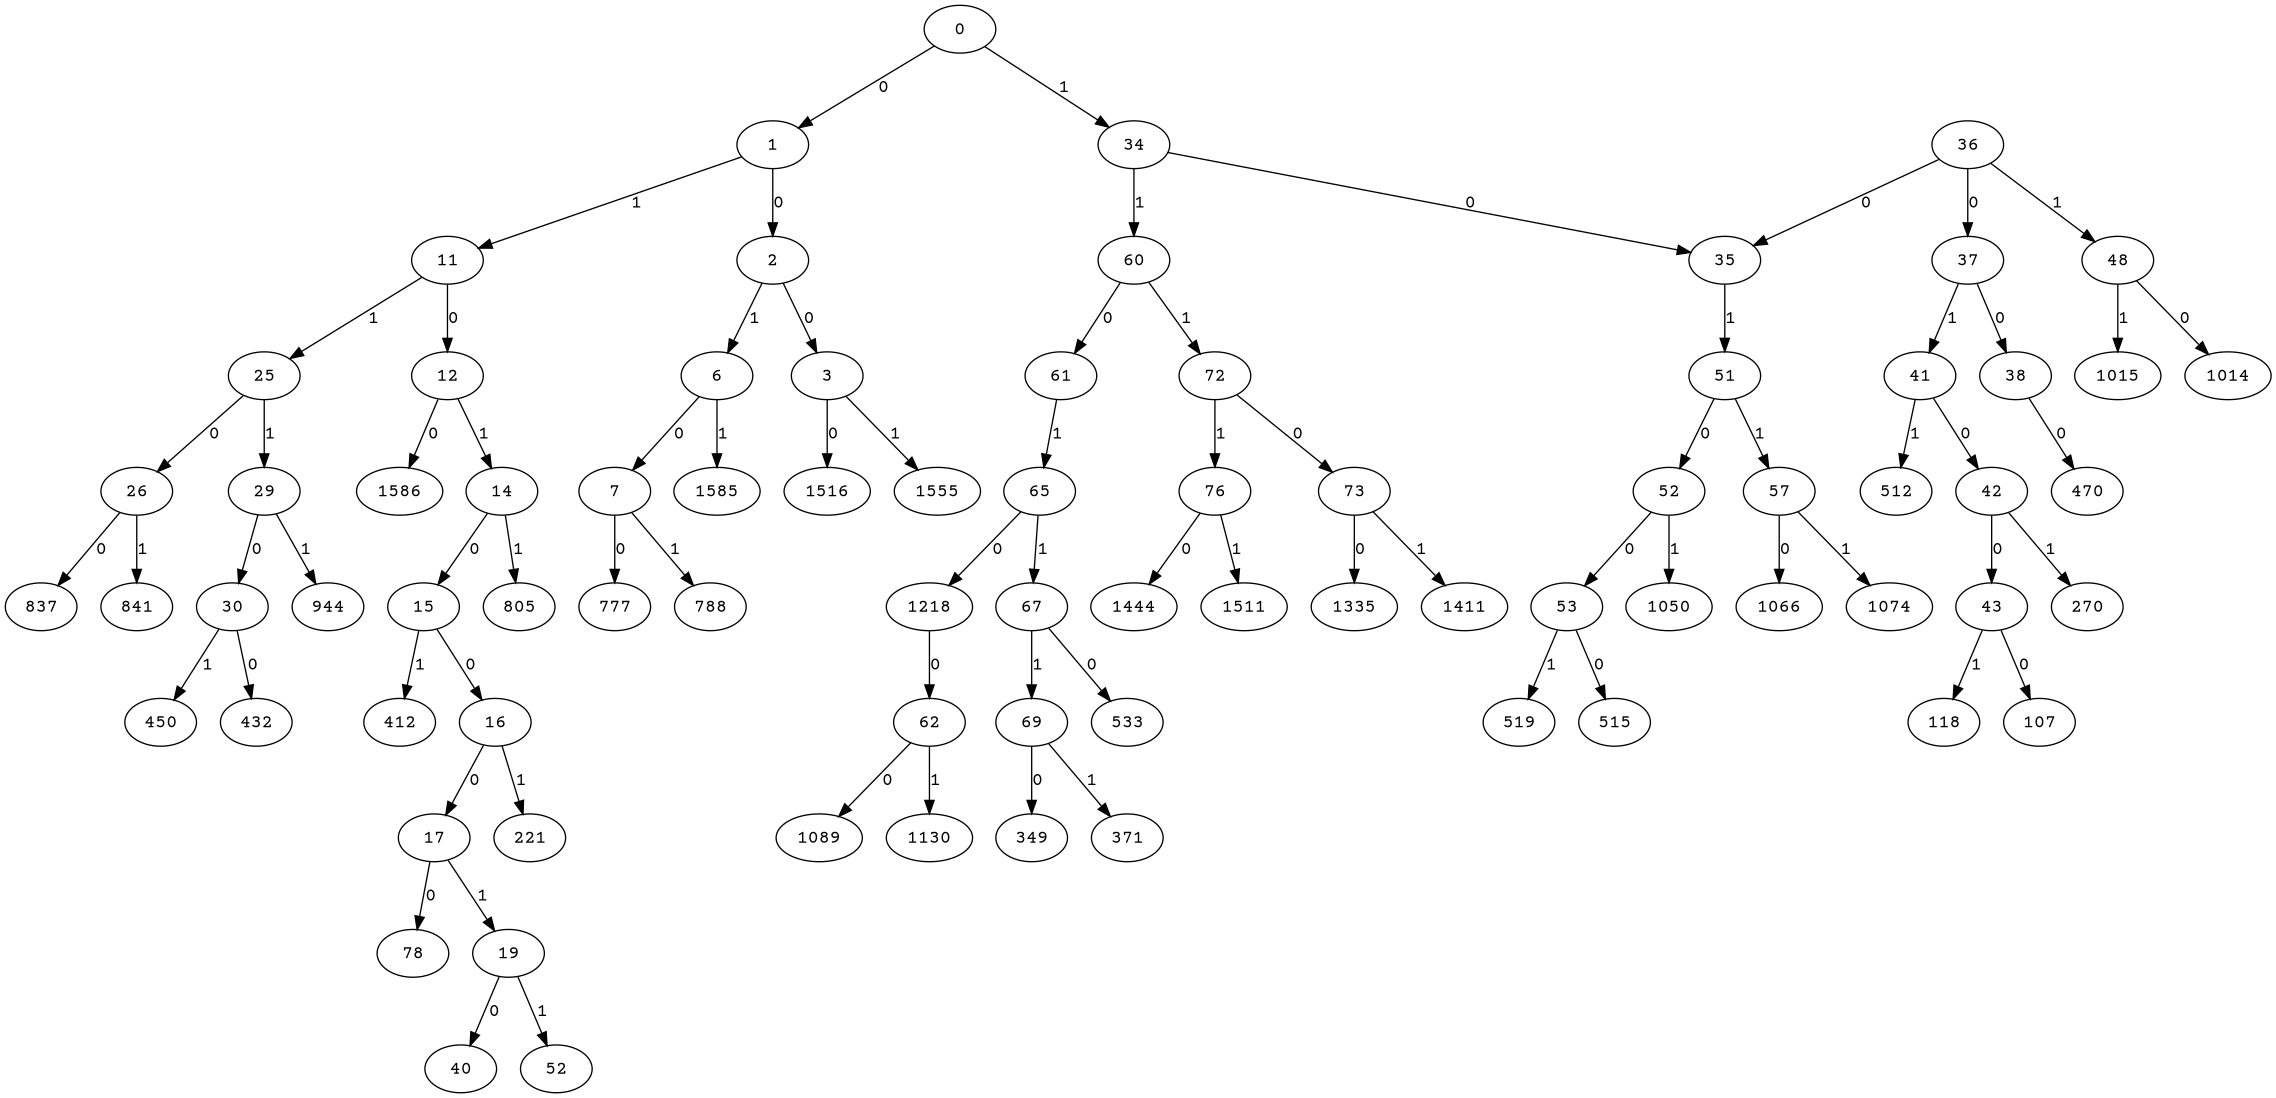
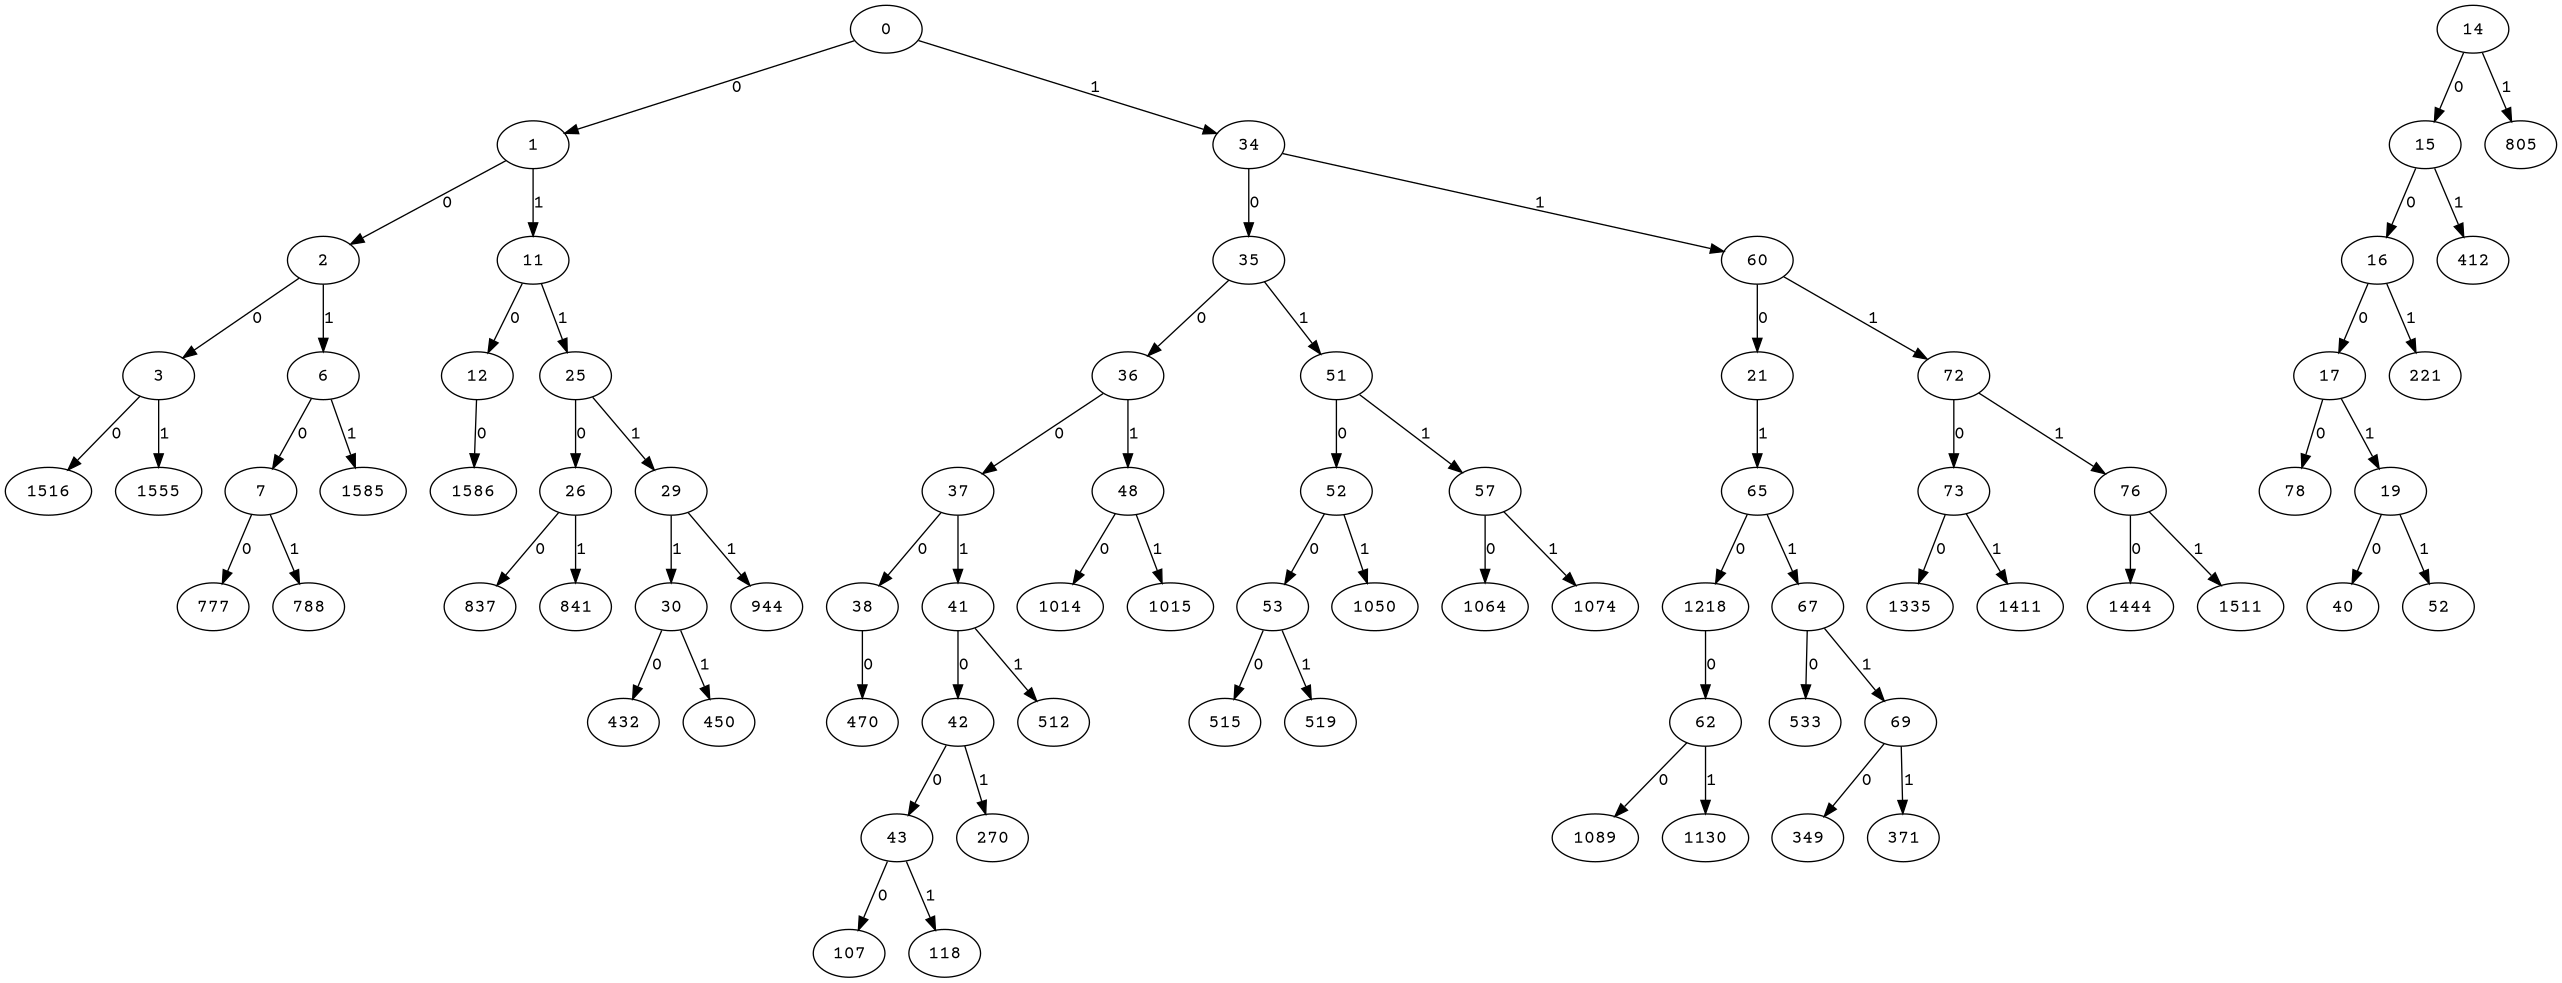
  digraph {
    fontname="Courier Prime"
    node [fontname="Courier Prime"]
    edge [fontname="Courier Prime"]
    0
    1
    34
    2
    11
    35
    60
    3
    6
    12
    25
    n12 [label=1516]
    n13 [label=1555]
    7
    n15 [label=1585]
    n16 [label=777]
    n17 [label=788]
    n18 [label=1586]
    14
    26
    29
    15
    n23 [label=805]
    16
    n25 [label=412]
    17
    n27 [label=221]
    n28 [label=78]
    19
    n30 [label=40]
    n31 [label=52]
    n32 [label=837]
    n33 [label=841]
    30
    n35 [label=944]
    n36 [label=432]
    n37 [label=450]
    36
    51
-   61
+   61 [label=21]
    72
    37
    48
    52
    57
    38
    41
    n48 [label=1014]
    n49 [label=1015]
    n50 [label=470]
    42
    n52 [label=512]
    43
    n54 [label=270]
    n55 [label=107]
    n56 [label=118]
    53
    n58 [label=1050]
-   n59 [label=1066]
+   n59 [label=1064]
    n60 [label=1074]
    n61 [label=515]
    n62 [label=519]
    65
    73
    76
    n66 [label=1089]
    62
    n68 [label=1130]
    n69 [label=1218]
    67
    n71 [label=533]
    69
    n73 [label=349]
    n74 [label=371]
    n75 [label=1335]
    n76 [label=1411]
    n77 [label=1444]
    n78 [label=1511]
    0 -> 1 [label=0]
    0 -> 34 [label=1]
    1 -> 2 [label=0]
    1 -> 11 [label=1]
    34 -> 35 [label=0]
    34 -> 60 [label=1]
    2 -> 3 [label=0]
    2 -> 6 [label=1]
    11 -> 12 [label=0]
    11 -> 25 [label=1]
-   36 -> 35 [label=0]
+   35 -> 36 [label=0]
    35 -> 51 [label=1]
    60 -> 61 [label=0]
    60 -> 72 [label=1]
    3 -> n12 [label=0]
    3 -> n13 [label=1]
    6 -> 7 [label=0]
    6 -> n15 [label=1]
    12 -> n18 [label=0]
-   12 -> 14 [label=1]
    25 -> 26 [label=0]
    25 -> 29 [label=1]
    7 -> n16 [label=0]
    7 -> n17 [label=1]
    14 -> 15 [label=0]
    14 -> n23 [label=1]
    26 -> n32 [label=0]
    26 -> n33 [label=1]
-   29 -> 30 [label=0]
+   29 -> 30 [label=1]
    29 -> n35 [label=1]
    15 -> 16 [label=0]
    15 -> n25 [label=1]
    16 -> 17 [label=0]
    16 -> n27 [label=1]
    17 -> n28 [label=0]
    17 -> 19 [label=1]
    19 -> n30 [label=0]
    19 -> n31 [label=1]
    30 -> n36 [label=0]
    30 -> n37 [label=1]
    36 -> 37 [label=0]
    36 -> 48 [label=1]
    51 -> 52 [label=0]
    51 -> 57 [label=1]
    61 -> 65 [label=1]
    72 -> 73 [label=0]
    72 -> 76 [label=1]
    37 -> 38 [label=0]
    37 -> 41 [label=1]
    48 -> n48 [label=0]
    48 -> n49 [label=1]
    52 -> 53 [label=0]
    52 -> n58 [label=1]
    57 -> n59 [label=0]
    57 -> n60 [label=1]
    38 -> n50 [label=0]
    41 -> 42 [label=0]
    41 -> n52 [label=1]
    42 -> 43 [label=0]
    42 -> n54 [label=1]
    43 -> n55 [label=0]
    43 -> n56 [label=1]
    53 -> n61 [label=0]
    53 -> n62 [label=1]
    65 -> n69 [label=0]
    65 -> 67 [label=1]
    73 -> n75 [label=0]
    73 -> n76 [label=1]
    76 -> n77 [label=0]
    76 -> n78 [label=1]
    62 -> n66 [label=0]
    62 -> n68 [label=1]
    n69 -> 62 [label=0]
    67 -> n71 [label=0]
    67 -> 69 [label=1]
    69 -> n73 [label=0]
    69 -> n74 [label=1]
  }
